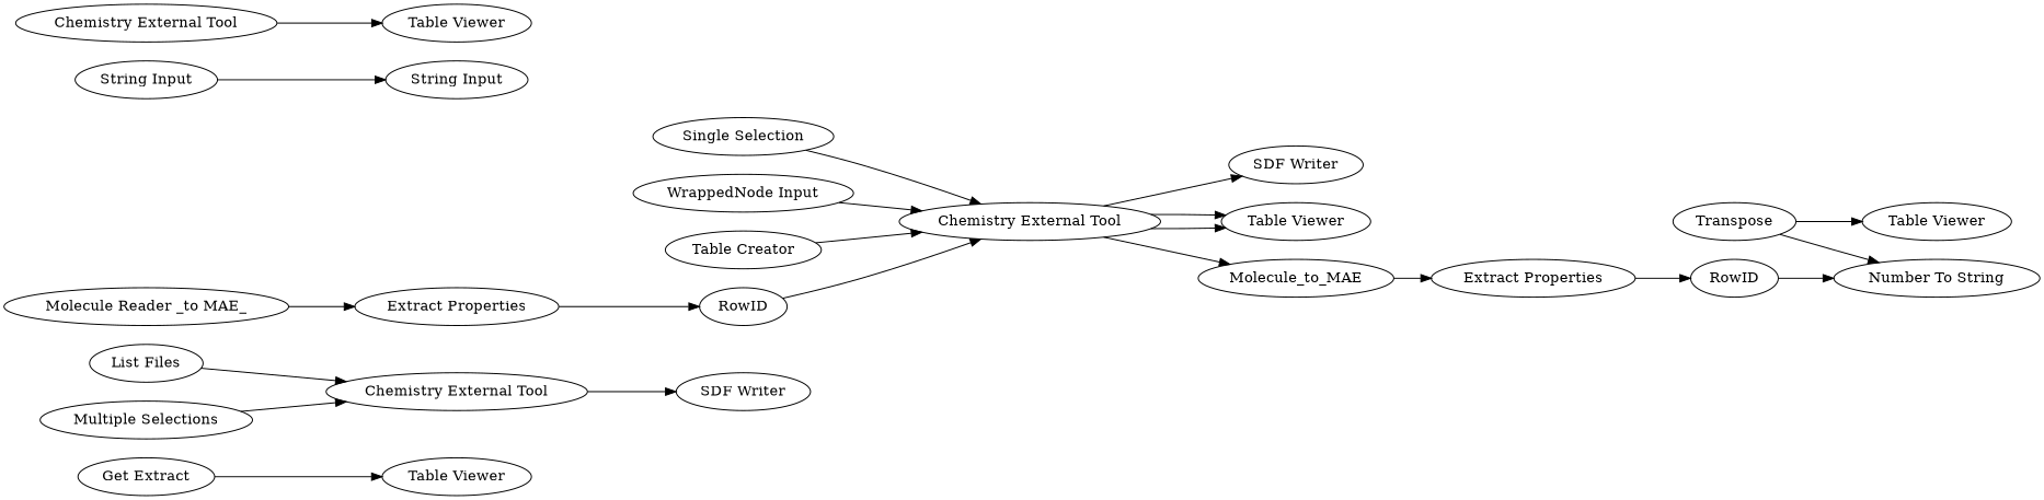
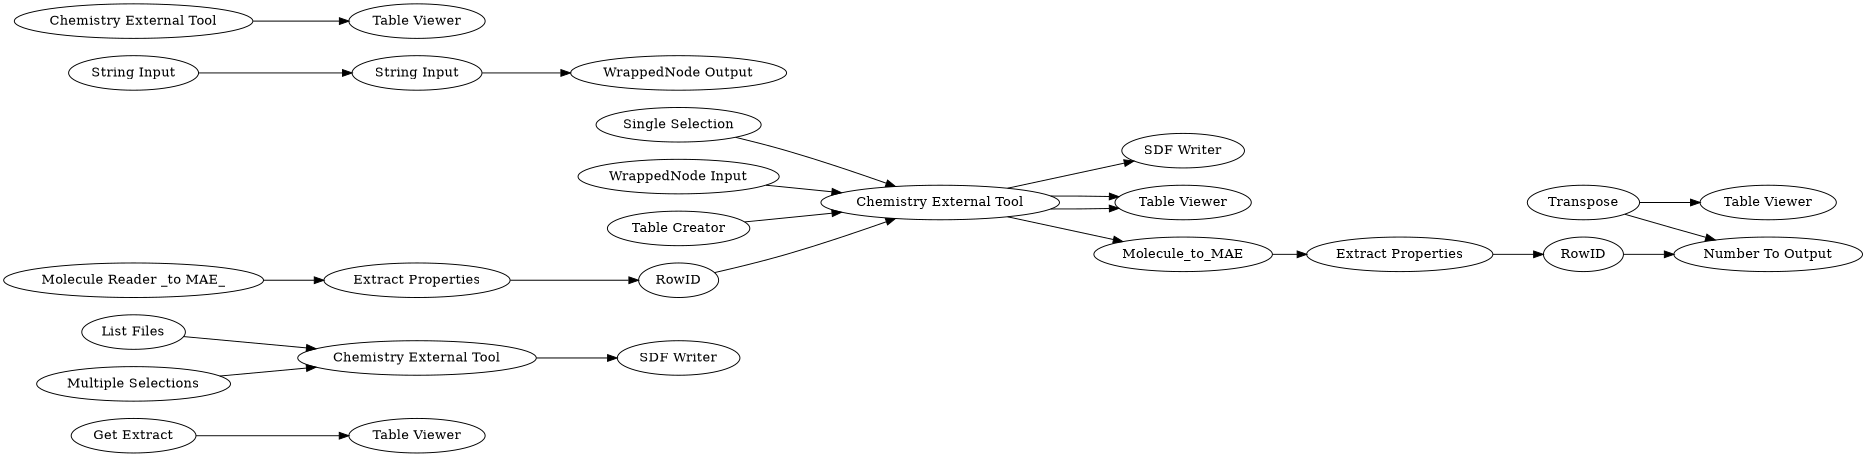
  digraph {
    rankdir=LR
    n1 [label="Get Extract"]
    n2 [label="Table Viewer"]
    n3 [label="Chemistry External Tool"]
    n4 [label="SDF Writer"]
    n5 [label="List Files"]
    n6 [label="SDF Writer"]
    n7 [label="Multiple Selections"]
    n8 [label="Single Selection"]
    n9 [label="Chemistry External Tool"]
    n10 [label="Table Viewer"]
    n11 [label=Molecule_to_MAE]
    n12 [label="Extract Properties"]
    n13 [label="String Input"]
    n14 [label="String Input"]
+   n15 [label="WrappedNode Output"]
    n16 [label="WrappedNode Input"]
    n17 [label="Table Creator"]
    n18 [label="Table Viewer"]
    n19 [label="Chemistry External Tool"]
    n20 [label="Table Viewer"]
    n21 [label="Molecule Reader _to MAE_"]
    n22 [label="Extract Properties"]
    n23 [label=RowID]
    n24 [label=Transpose]
-   n25 [label="Number To String"]
+   n25 [label="Number To Output"]
    n26 [label=RowID]
    n1 -> n2
    n3 -> n4
    n5 -> n3
    n7 -> n3
    n8 -> n9
    n9 -> n6
    n9 -> n10
    n9 -> n10
    n9 -> n11
    n11 -> n12
    n12 -> n26
    n13 -> n14
+   n14 -> n15
    n16 -> n9
    n17 -> n9
    n19 -> n20
    n21 -> n22
    n22 -> n23
    n23 -> n9
    n24 -> n18
    n24 -> n25
    n26 -> n25
  }
